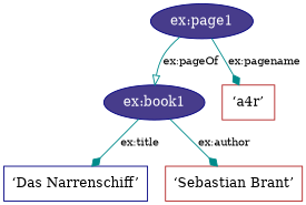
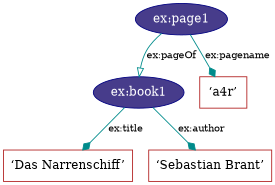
  digraph {
    node [color=firebrick shape=box]
    edge [color=cyan4 fontsize=11 arrowhead=diamond]
    n1 [color=navy fillcolor=slateblue4 fontcolor=white label="ex:book1" style=filled shape=""]
    n2 [color=navy fillcolor=slateblue4 fontcolor=white label="ex:page1" style=filled shape=""]
-   n3 [color=navy label="‘Das Narrenschiff’"]
+   n3 [label="‘Das Narrenschiff’"]
    n4 [label="‘Sebastian Brant’"]
    n5 [label="‘a4r’"]
    subgraph sub_1 {
      n1
      n2
    }
    subgraph sub_2 {
      n3
      n4
      n5
    }
    n1 -> n3 [label="ex:title"]
    n1 -> n4 [label="ex:author"]
    n2 -> n1 [label="ex:pageOf" arrowhead=onormal]
    n2 -> n5 [label="ex:pagename"]
  }
